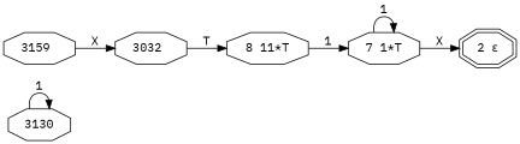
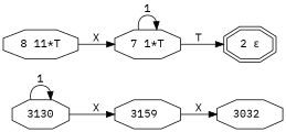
  digraph {
    fontname="IBM Plex Mono"
    rankdir=LR
    splines=false
    node [fontname="IBM Plex Mono" shape=octagon]
    edge [fontname="IBM Plex Mono"]
    n1 [label=3130]
    n2 [label="3159 "]
    n3 [label="3032 "]
    n4 [label="8 11*T"]
    n5 [label="7 1*T"]
    n6 [label="2 &#949;" shape=doubleoctagon]
    n1 -> n1 [label=1]
+   n1 -> n2 [label=X]
    n2 -> n3 [label=X]
-   n3 -> n4 [label=T]
-   n4 -> n5 [label=1]
+   n4 -> n5 [label=X]
    n5 -> n5 [label=1]
-   n5 -> n6 [label=X]
+   n5 -> n6 [label=T]
  }
